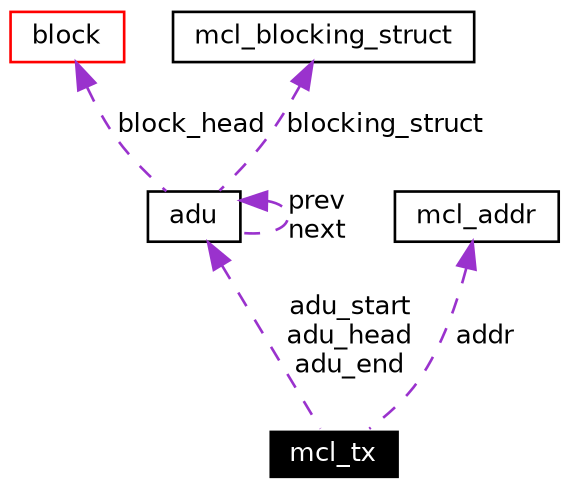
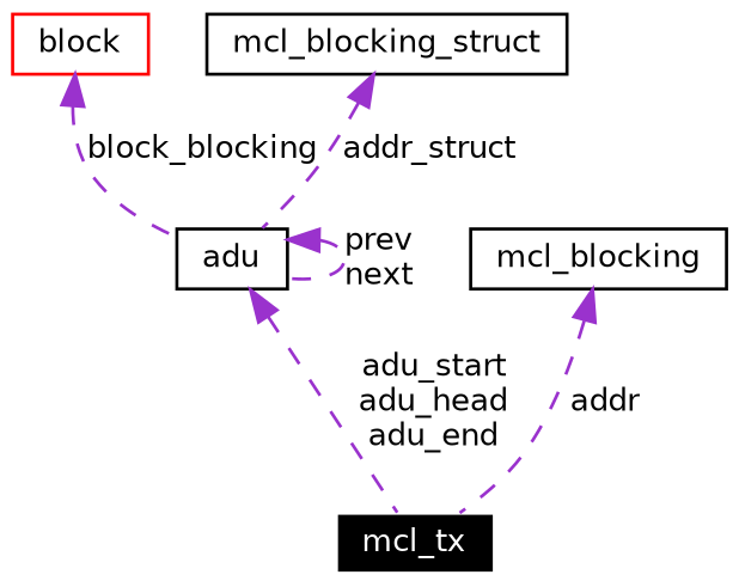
  digraph {
    node [color=black fontname=Helvetica fontsize=10 shape=record]
    edge [color=darkorchid3 dir=back fontname=Helvetica fontsize=10 labelfontname=Helvetica labelfontsize=10 style=dashed]
    n1 [color=white fillcolor=black fontcolor=white height=0.2 label=mcl_tx style=filled width=0.4]
    n2 [height=0.2 label=adu width=0.4]
    n3 [color=red height=0.2 label=block width=0.4]
    n4 [height=0.2 label=mcl_blocking_struct width=0.4]
-   n5 [height=0.2 label=mcl_addr width=0.4]
+   n5 [height=0.2 label=mcl_blocking width=0.4]
    n2 -> n1 [label="adu_start\nadu_head\nadu_end"]
    n2 -> n2 [label="prev\nnext"]
-   n3 -> n2 [label=block_head]
-   n4 -> n2 [label=blocking_struct]
+   n3 -> n2 [label=block_blocking]
+   n4 -> n2 [label=addr_struct]
    n5 -> n1 [label=addr]
  }
